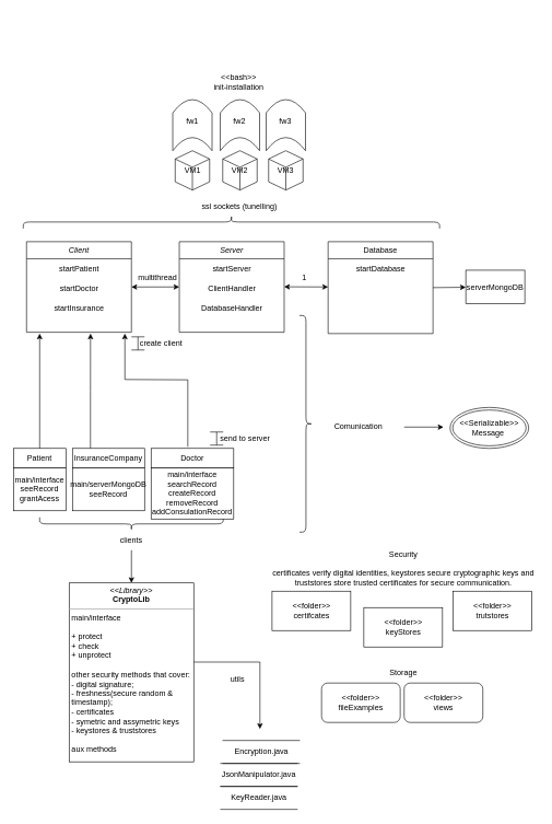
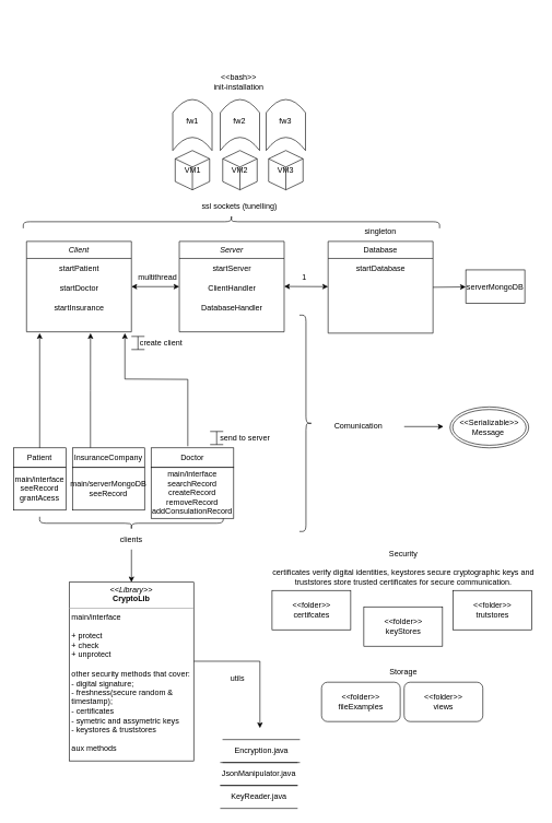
  <mxCell id="0" />
  <mxCell id="1" parent="0" />
  <mxCell id="2" value="" style="shape=curlyBracket;whiteSpace=wrap;html=1;rounded=1;flipH=1;labelPosition=right;verticalLabelPosition=middle;align=left;verticalAlign=middle;" parent="1" vertex="1"><mxGeometry x="456.24" y="480" width="20" height="330" as="geometry" /></mxCell>
  <mxCell id="3" value="Server" style="swimlane;fontStyle=2;align=center;verticalAlign=top;childLayout=stackLayout;horizontal=1;startSize=26;horizontalStack=0;resizeParent=1;resizeLast=0;collapsible=1;marginBottom=0;rounded=0;shadow=0;strokeWidth=1;" parent="1" vertex="1"><mxGeometry x="273" y="367.5" width="160" height="138" as="geometry"><mxRectangle x="230" y="140" width="160" height="26" as="alternateBounds" /></mxGeometry></mxCell>
  <mxCell id="4" value="startServer" style="text;html=1;align=center;verticalAlign=middle;resizable=0;points=[];autosize=1;strokeColor=none;fillColor=none;" parent="3" vertex="1"><mxGeometry y="26" width="160" height="30" as="geometry" /></mxCell>
  <mxCell id="5" value="ClientHandler" style="text;html=1;align=center;verticalAlign=middle;resizable=0;points=[];autosize=1;strokeColor=none;fillColor=none;" parent="3" vertex="1"><mxGeometry y="56" width="160" height="30" as="geometry" /></mxCell>
  <mxCell id="6" value="DatabaseHandler" style="text;html=1;align=center;verticalAlign=middle;resizable=0;points=[];autosize=1;strokeColor=none;fillColor=none;" parent="3" vertex="1"><mxGeometry y="86" width="160" height="30" as="geometry" /></mxCell>
  <mxCell id="7" value="Database" style="swimlane;fontStyle=0;align=center;verticalAlign=top;childLayout=stackLayout;horizontal=1;startSize=26;horizontalStack=0;resizeParent=1;resizeLast=0;collapsible=1;marginBottom=0;rounded=0;shadow=0;strokeWidth=1;" parent="1" vertex="1"><mxGeometry x="500" y="367.5" width="160" height="140" as="geometry"><mxRectangle x="480" y="120" width="160" height="26" as="alternateBounds" /></mxGeometry></mxCell>
  <mxCell id="8" value="startDatabase" style="text;html=1;align=center;verticalAlign=middle;resizable=0;points=[];autosize=1;strokeColor=none;fillColor=none;" parent="7" vertex="1"><mxGeometry y="26" width="160" height="30" as="geometry" /></mxCell>
  <mxCell id="9" value="Client" style="swimlane;fontStyle=2;align=center;verticalAlign=top;childLayout=stackLayout;horizontal=1;startSize=26;horizontalStack=0;resizeParent=1;resizeLast=0;collapsible=1;marginBottom=0;rounded=0;shadow=0;strokeWidth=1;" parent="1" vertex="1"><mxGeometry x="40" y="367.5" width="160" height="138" as="geometry"><mxRectangle x="230" y="140" width="160" height="26" as="alternateBounds" /></mxGeometry></mxCell>
  <mxCell id="10" value="startPatient" style="text;html=1;align=center;verticalAlign=middle;resizable=0;points=[];autosize=1;strokeColor=none;fillColor=none;" parent="9" vertex="1"><mxGeometry y="26" width="160" height="30" as="geometry" /></mxCell>
  <mxCell id="11" value="startDoctor" style="text;html=1;align=center;verticalAlign=middle;resizable=0;points=[];autosize=1;strokeColor=none;fillColor=none;" parent="9" vertex="1"><mxGeometry y="56" width="160" height="30" as="geometry" /></mxCell>
  <mxCell id="12" value="startInsurance" style="text;html=1;align=center;verticalAlign=middle;resizable=0;points=[];autosize=1;strokeColor=none;fillColor=none;" parent="9" vertex="1"><mxGeometry y="86" width="160" height="30" as="geometry" /></mxCell>
  <mxCell id="13" value="" style="endArrow=classic;startArrow=classic;html=1;rounded=0;exitX=1;exitY=0.5;exitDx=0;exitDy=0;entryX=0;entryY=0.5;entryDx=0;entryDy=0;" parent="1" source="9" target="3" edge="1"><mxGeometry width="50" height="50" relative="1" as="geometry"><mxPoint x="360" y="567.5" as="sourcePoint" /><mxPoint x="410" y="517.5" as="targetPoint" /></mxGeometry></mxCell>
  <mxCell id="14" value="" style="endArrow=classic;startArrow=classic;html=1;rounded=0;exitX=1;exitY=0.5;exitDx=0;exitDy=0;" parent="1" edge="1"><mxGeometry width="50" height="50" relative="1" as="geometry"><mxPoint x="433" y="436.26" as="sourcePoint" /><mxPoint x="500" y="436.5" as="targetPoint" /></mxGeometry></mxCell>
  <mxCell id="15" value="Patient" style="rounded=0;whiteSpace=wrap;html=1;" parent="1" vertex="1"><mxGeometry x="20" y="682.5" width="80" height="30" as="geometry" /></mxCell>
  <mxCell id="16" value="Doctor" style="rounded=0;whiteSpace=wrap;html=1;" parent="1" vertex="1"><mxGeometry x="230" y="682.5" width="126" height="30" as="geometry" /></mxCell>
  <mxCell id="17" value="multithread" style="text;html=1;strokeColor=none;fillColor=none;align=center;verticalAlign=middle;whiteSpace=wrap;rounded=0;" parent="1" vertex="1"><mxGeometry x="210" y="407.5" width="60" height="30" as="geometry" /></mxCell>
+ <mxCell id="18" value="singleton" style="text;html=1;strokeColor=none;fillColor=none;align=center;verticalAlign=middle;whiteSpace=wrap;rounded=0;" parent="1" vertex="1"><mxGeometry x="550" y="337.5" width="60" height="30" as="geometry" /></mxCell>
  <mxCell id="19" value="1" style="text;html=1;strokeColor=none;fillColor=none;align=center;verticalAlign=middle;whiteSpace=wrap;rounded=0;" parent="1" vertex="1"><mxGeometry x="433.5" y="407.5" width="60" height="30" as="geometry" /></mxCell>
  <mxCell id="20" value="" style="endArrow=classic;html=1;rounded=0;exitX=1;exitY=0.5;exitDx=0;exitDy=0;" parent="1" source="7" target="21" edge="1"><mxGeometry width="50" height="50" relative="1" as="geometry"><mxPoint x="400" y="457.5" as="sourcePoint" /><mxPoint x="730" y="437.5" as="targetPoint" /></mxGeometry></mxCell>
  <mxCell id="21" value="serverMongoDB" style="rounded=0;whiteSpace=wrap;html=1;" parent="1" vertex="1"><mxGeometry x="710" y="411" width="90" height="51" as="geometry" /></mxCell>
  <mxCell id="22" value="ssl sockets (tunelling)" style="text;html=1;strokeColor=none;fillColor=none;align=center;verticalAlign=middle;whiteSpace=wrap;rounded=0;" parent="1" vertex="1"><mxGeometry x="302.5" y="300" width="123.5" height="30" as="geometry" /></mxCell>
  <mxCell id="23" value="" style="endArrow=classic;html=1;rounded=0;exitX=0.5;exitY=0;exitDx=0;exitDy=0;" parent="1" source="15" edge="1"><mxGeometry width="50" height="50" relative="1" as="geometry"><mxPoint x="300" y="647.5" as="sourcePoint" /><mxPoint x="60" y="507.5" as="targetPoint" /></mxGeometry></mxCell>
  <mxCell id="24" value="" style="endArrow=classic;html=1;rounded=0;" parent="1" edge="1"><mxGeometry width="50" height="50" relative="1" as="geometry"><mxPoint x="286" y="680" as="sourcePoint" /><mxPoint x="190" y="507.5" as="targetPoint" /><Array as="points"><mxPoint x="286" y="578" /><mxPoint x="190" y="577.5" /></Array></mxGeometry></mxCell>
  <mxCell id="25" value="create client" style="text;html=1;align=center;verticalAlign=middle;resizable=0;points=[];autosize=1;strokeColor=none;fillColor=none;" parent="1" vertex="1"><mxGeometry x="200" y="507.5" width="90" height="30" as="geometry" /></mxCell>
  <mxCell id="26" style="edgeStyle=orthogonalEdgeStyle;rounded=0;orthogonalLoop=1;jettySize=auto;html=1;exitX=0.25;exitY=0;exitDx=0;exitDy=0;" parent="1" source="27" edge="1"><mxGeometry relative="1" as="geometry"><mxPoint x="137.571" y="507.5" as="targetPoint" /></mxGeometry></mxCell>
  <mxCell id="27" value="InsuranceCompany" style="rounded=0;whiteSpace=wrap;html=1;" parent="1" vertex="1"><mxGeometry x="110" y="682.5" width="110" height="30" as="geometry" /></mxCell>
  <mxCell id="28" value="send to server" style="text;html=1;align=center;verticalAlign=middle;resizable=0;points=[];autosize=1;strokeColor=none;fillColor=none;" parent="1" vertex="1"><mxGeometry x="322.5" y="652.5" width="100" height="30" as="geometry" /></mxCell>
  <mxCell id="29" value="" style="shape=crossbar;whiteSpace=wrap;html=1;rounded=1;direction=south;" parent="1" vertex="1"><mxGeometry x="320" y="657.5" width="20" height="20" as="geometry" /></mxCell>
  <mxCell id="30" value="" style="shape=crossbar;whiteSpace=wrap;html=1;rounded=1;direction=south;" parent="1" vertex="1"><mxGeometry x="200" y="512.5" width="20" height="20" as="geometry" /></mxCell>
  <mxCell id="31" value="" style="shape=curlyBracket;whiteSpace=wrap;html=1;rounded=1;flipH=1;labelPosition=right;verticalLabelPosition=middle;align=left;verticalAlign=middle;rotation=-90;" parent="1" vertex="1"><mxGeometry x="342.5" y="20" width="20" height="635" as="geometry" /></mxCell>
  <mxCell id="32" value="" style="shape=curlyBracket;whiteSpace=wrap;html=1;rounded=1;flipH=1;labelPosition=right;verticalLabelPosition=middle;align=left;verticalAlign=middle;rotation=90;" parent="1" vertex="1"><mxGeometry x="190" y="657.5" width="20" height="280" as="geometry" /></mxCell>
  <mxCell id="33" style="edgeStyle=orthogonalEdgeStyle;rounded=0;orthogonalLoop=1;jettySize=auto;html=1;entryX=0.5;entryY=0;entryDx=0;entryDy=0;" parent="1" source="34" target="39" edge="1"><mxGeometry relative="1" as="geometry" /></mxCell>
  <mxCell id="34" value="clients" style="text;html=1;strokeColor=none;fillColor=none;align=center;verticalAlign=middle;whiteSpace=wrap;rounded=0;" parent="1" vertex="1"><mxGeometry x="170" y="807.5" width="60" height="30" as="geometry" /></mxCell>
  <mxCell id="35" value="main/interface&lt;br&gt;seeRecord&lt;br&gt;grantAcess" style="rounded=0;whiteSpace=wrap;html=1;" parent="1" vertex="1"><mxGeometry x="20" y="712.5" width="80" height="65" as="geometry" /></mxCell>
  <mxCell id="36" value="main/serverMongoDB&lt;br&gt;seeRecord" style="rounded=0;whiteSpace=wrap;html=1;" parent="1" vertex="1"><mxGeometry x="110" y="712.5" width="110" height="65" as="geometry" /></mxCell>
  <mxCell id="37" value="main/interface&lt;br&gt;searchRecord&lt;br&gt;createRecord&lt;br&gt;removeRecord&lt;br&gt;addConsulationRecord" style="rounded=0;whiteSpace=wrap;html=1;" parent="1" vertex="1"><mxGeometry x="230" y="712.5" width="126" height="77.5" as="geometry" /></mxCell>
  <mxCell id="38" style="edgeStyle=orthogonalEdgeStyle;rounded=0;orthogonalLoop=1;jettySize=auto;html=1;" parent="1" source="39" edge="1"><mxGeometry relative="1" as="geometry"><mxPoint x="396" y="1110" as="targetPoint" /><Array as="points"><mxPoint x="396" y="1008" /><mxPoint x="396" y="1100" /></Array></mxGeometry></mxCell>
  <mxCell id="39" value="&lt;p style=&quot;margin:0px;margin-top:4px;text-align:center;&quot;&gt;&lt;i&gt;&amp;lt;&amp;lt;Library&amp;gt;&amp;gt;&lt;/i&gt;&lt;br&gt;&lt;b&gt;CryptoLib&lt;/b&gt;&lt;/p&gt;&lt;hr size=&quot;1&quot;&gt;&lt;p style=&quot;margin:0px;margin-left:4px;&quot;&gt;&lt;/p&gt;&lt;p style=&quot;margin:0px;margin-left:4px;&quot;&gt;main/interface&lt;/p&gt;&lt;p style=&quot;margin:0px;margin-left:4px;&quot;&gt;&lt;br&gt;&lt;/p&gt;&lt;p style=&quot;margin:0px;margin-left:4px;&quot;&gt;+ protect&lt;/p&gt;&lt;p style=&quot;margin:0px;margin-left:4px;&quot;&gt;+ check&lt;/p&gt;&lt;p style=&quot;margin:0px;margin-left:4px;&quot;&gt;+ unprotect&lt;/p&gt;&lt;p style=&quot;margin:0px;margin-left:4px;&quot;&gt;&lt;br&gt;&lt;/p&gt;&lt;p style=&quot;margin:0px;margin-left:4px;&quot;&gt;other security methods that cover:&lt;/p&gt;&lt;p style=&quot;margin:0px;margin-left:4px;&quot;&gt;- digital signature;&lt;/p&gt;&lt;p style=&quot;margin:0px;margin-left:4px;&quot;&gt;- freshness(secure random &amp;amp; timestamp);&lt;/p&gt;&lt;p style=&quot;margin:0px;margin-left:4px;&quot;&gt;- certificates&lt;/p&gt;&lt;p style=&quot;margin:0px;margin-left:4px;&quot;&gt;- symetric and assymetric keys&lt;/p&gt;&lt;p style=&quot;margin:0px;margin-left:4px;&quot;&gt;- keystores &amp;amp; truststores&lt;/p&gt;&lt;p style=&quot;margin:0px;margin-left:4px;&quot;&gt;&lt;br&gt;&lt;/p&gt;&lt;p style=&quot;margin:0px;margin-left:4px;&quot;&gt;aux methods&lt;/p&gt;&lt;p style=&quot;margin:0px;margin-left:4px;&quot;&gt;&lt;br&gt;&lt;/p&gt;&lt;p style=&quot;margin:0px;margin-left:4px;&quot;&gt;&lt;br&gt;&lt;/p&gt;" style="verticalAlign=top;align=left;overflow=fill;fontSize=12;fontFamily=Helvetica;html=1;whiteSpace=wrap;" parent="1" vertex="1"><mxGeometry x="105" y="887.5" width="190" height="272.5" as="geometry" /></mxCell>
  <mxCell id="40" value="utils" style="text;html=1;strokeColor=none;fillColor=none;align=center;verticalAlign=middle;whiteSpace=wrap;rounded=0;" parent="1" vertex="1"><mxGeometry x="331.75" y="1020" width="60" height="30" as="geometry" /></mxCell>
  <mxCell id="41" value="Encryption.java" style="shape=partialRectangle;whiteSpace=wrap;html=1;left=0;right=0;fillColor=none;" parent="1" vertex="1"><mxGeometry x="339.74" y="1127.5" width="116.5" height="35" as="geometry" /></mxCell>
  <mxCell id="42" value="JsonManipulator.java" style="shape=partialRectangle;whiteSpace=wrap;html=1;left=0;right=0;fillColor=none;" parent="1" vertex="1"><mxGeometry x="336.24" y="1162.5" width="116.5" height="35" as="geometry" /></mxCell>
  <mxCell id="43" value="KeyReader.java" style="shape=partialRectangle;whiteSpace=wrap;html=1;left=0;right=0;fillColor=none;" parent="1" vertex="1"><mxGeometry x="336.24" y="1197.5" width="116.5" height="35" as="geometry" /></mxCell>
  <mxCell id="44" value="VM1" style="html=1;whiteSpace=wrap;shape=isoCube2;backgroundOutline=1;isoAngle=15;" parent="1" vertex="1"><mxGeometry x="266.75" y="228.87" width="52.5" height="60" as="geometry" /></mxCell>
  <mxCell id="45" value="VM2" style="html=1;whiteSpace=wrap;shape=isoCube2;backgroundOutline=1;isoAngle=15;" parent="1" vertex="1"><mxGeometry x="339.25" y="228.87" width="52.5" height="60" as="geometry" /></mxCell>
  <mxCell id="46" value="VM3" style="html=1;whiteSpace=wrap;shape=isoCube2;backgroundOutline=1;isoAngle=15;" parent="1" vertex="1"><mxGeometry x="409.25" y="228.87" width="52.5" height="60" as="geometry" /></mxCell>
  <mxCell id="47" value="" style="shape=dataStorage;whiteSpace=wrap;html=1;fixedSize=1;rotation=90;" parent="1" vertex="1"><mxGeometry x="254.13" y="160" width="77.75" height="60" as="geometry" /></mxCell>
  <mxCell id="48" value="" style="shape=dataStorage;whiteSpace=wrap;html=1;fixedSize=1;rotation=90;" parent="1" vertex="1"><mxGeometry x="326.62" y="160" width="77.75" height="60" as="geometry" /></mxCell>
  <mxCell id="49" value="" style="shape=dataStorage;whiteSpace=wrap;html=1;fixedSize=1;rotation=90;" parent="1" vertex="1"><mxGeometry x="396.62" y="160" width="77.75" height="60" as="geometry" /></mxCell>
  <mxCell id="50" value="fw1" style="text;html=1;strokeColor=none;fillColor=none;align=center;verticalAlign=middle;whiteSpace=wrap;rounded=0;" parent="1" vertex="1"><mxGeometry x="263" y="168.87" width="60" height="30" as="geometry" /></mxCell>
  <mxCell id="51" value="fw2" style="text;html=1;strokeColor=none;fillColor=none;align=center;verticalAlign=middle;whiteSpace=wrap;rounded=0;" parent="1" vertex="1"><mxGeometry x="335.49" y="168.87" width="60" height="30" as="geometry" /></mxCell>
  <mxCell id="52" value="fw3" style="text;html=1;strokeColor=none;fillColor=none;align=center;verticalAlign=middle;whiteSpace=wrap;rounded=0;" parent="1" vertex="1"><mxGeometry x="405.49" y="168.87" width="60" height="30" as="geometry" /></mxCell>
  <mxCell id="53" value="&amp;lt;&amp;lt;bash&amp;gt;&amp;gt;&lt;br&gt;init-installation" style="text;html=1;strokeColor=none;fillColor=none;align=center;verticalAlign=middle;whiteSpace=wrap;rounded=0;" parent="1" vertex="1"><mxGeometry x="309.25" y="110" width="110" height="30" as="geometry" /></mxCell>
  <mxCell id="54" value="&amp;lt;&amp;lt;Serializable&amp;gt;&amp;gt;&lt;br&gt;Message&amp;nbsp;" style="ellipse;shape=doubleEllipse;whiteSpace=wrap;html=1;" parent="1" vertex="1"><mxGeometry x="686" y="620" width="120" height="62.5" as="geometry" /></mxCell>
  <mxCell id="55" value="Comunication&amp;nbsp;" style="text;html=1;strokeColor=none;fillColor=none;align=center;verticalAlign=middle;whiteSpace=wrap;rounded=0;rotation=0;" parent="1" vertex="1"><mxGeometry x="490" y="635" width="116" height="30" as="geometry" /></mxCell>
  <mxCell id="56" value="" style="endArrow=classic;html=1;rounded=0;" parent="1" edge="1"><mxGeometry width="50" height="50" relative="1" as="geometry"><mxPoint x="616" y="650" as="sourcePoint" /><mxPoint x="676" y="650" as="targetPoint" /></mxGeometry></mxCell>
  <mxCell id="57" value="&amp;lt;&amp;lt;folder&amp;gt;&amp;gt;&lt;br&gt;certifcates" style="rounded=0;whiteSpace=wrap;html=1;" parent="1" vertex="1"><mxGeometry x="414.51" y="900" width="120" height="60" as="geometry" /></mxCell>
  <mxCell id="58" value="&amp;lt;&amp;lt;folder&amp;gt;&amp;gt;&lt;br&gt;keyStores" style="rounded=0;whiteSpace=wrap;html=1;" parent="1" vertex="1"><mxGeometry x="554.51" y="925" width="120" height="60" as="geometry" /></mxCell>
  <mxCell id="59" value="&amp;lt;&amp;lt;folder&amp;gt;&amp;gt;&lt;br&gt;trutstores" style="rounded=0;whiteSpace=wrap;html=1;" parent="1" vertex="1"><mxGeometry x="690.51" y="900" width="120" height="60" as="geometry" /></mxCell>
  <mxCell id="60" value="&amp;lt;&amp;lt;folder&amp;gt;&amp;gt;&lt;br&gt;fileExamples" style="rounded=1;whiteSpace=wrap;html=1;" parent="1" vertex="1"><mxGeometry x="490" y="1040" width="120" height="60" as="geometry" /></mxCell>
  <mxCell id="61" value="Storage" style="text;html=1;strokeColor=none;fillColor=none;align=center;verticalAlign=middle;whiteSpace=wrap;rounded=0;" parent="1" vertex="1"><mxGeometry x="584.51" y="1010" width="60" height="30" as="geometry" /></mxCell>
  <mxCell id="62" value="Security&lt;br&gt;&lt;br&gt;certificates verify digital identities, keystores secure cryptographic keys and truststores store trusted certificates for secure communication." style="text;html=1;strokeColor=none;fillColor=none;align=center;verticalAlign=middle;whiteSpace=wrap;rounded=0;" parent="1" vertex="1"><mxGeometry x="410" y="830" width="410" height="70" as="geometry" /></mxCell>
  <mxCell id="63" value="&amp;lt;&amp;lt;folder&amp;gt;&amp;gt;&lt;br&gt;views" style="rounded=1;whiteSpace=wrap;html=1;" parent="1" vertex="1"><mxGeometry x="616" y="1040" width="120" height="60" as="geometry" /></mxCell>
